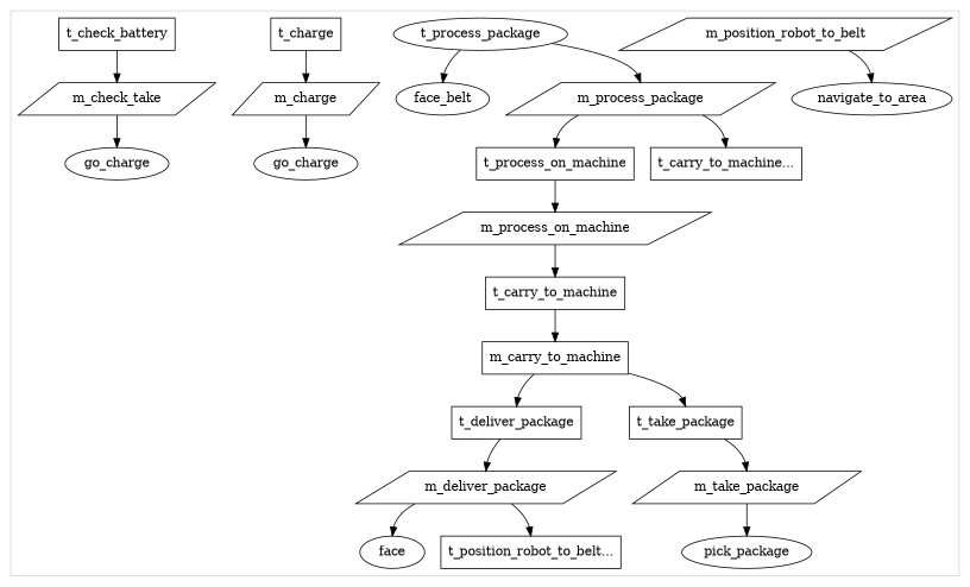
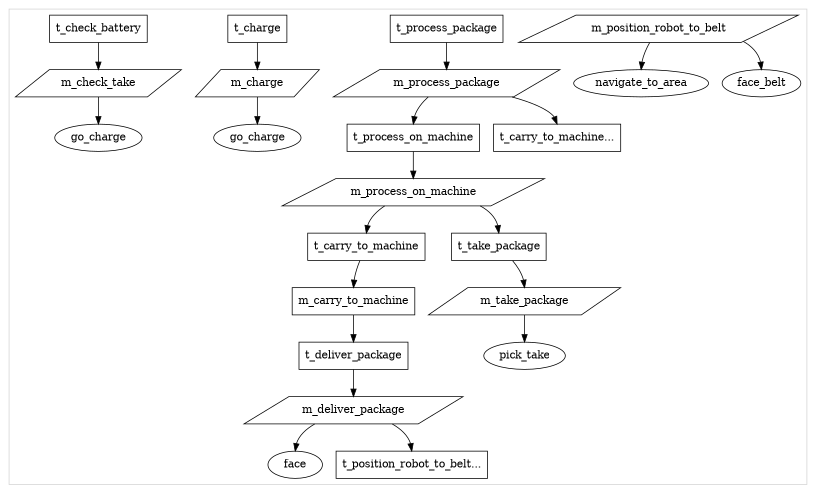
  digraph {
    ordering=out
    node [fixedsize=false shape=rect]
    edge [headport=n]
-   pick_package [height=.5 shape=ellipse width=1]
+   pick_package [height=.5 shape=ellipse width=1 label=pick_take]
    n2 [height=.5 label=face shape=ellipse width=1]
    navigate_to_area [height=.5 shape=ellipse width=1]
    go_charge [height=.5 shape=ellipse width=1]
    n5 [height=.5 label=go_charge shape=ellipse width=1]
    face_belt [height=.5 shape=ellipse width=1]
    m_process_package [height=.5 shape=parallelogram width=1]
    m_process_on_machine [height=.5 shape=parallelogram width=1]
    m_position_robot_to_belt [height=.5 shape=parallelogram width=1]
    m_carry_to_machine [height=.5 shape=box width=1]
    m_take_package [height=.5 shape=parallelogram width=1]
    m_charge [height=.5 shape=parallelogram width=1]
    n13 [height=.5 label=m_check_take shape=parallelogram width=1]
    m_deliver_package [height=.5 shape=parallelogram width=1]
-   t_process_package [height=.5 shape=ellipse width=1]
+   t_process_package [height=.5 width=1]
    t_process_on_machine [height=.5 width=1]
    n17 [height=.5 label="t_position_robot_to_belt..." width=1]
    t_carry_to_machine [height=.5 width=1]
    n19 [height=.5 label="t_carry_to_machine..." width=1]
    t_deliver_package [height=.5 width=1]
    t_take_package [height=.5 width=1]
    t_charge [height=.5 width=1]
    t_check_battery [height=.5 width=1]
    subgraph cluster_1 {
      color=lightgray
      subgraph sub_2 {
        color=lightgray
        pick_package
        n2
        navigate_to_area
        go_charge
        n5
        face_belt
      }
      subgraph sub_3 {
        color=lightgray
        m_process_package
        m_process_on_machine
        m_position_robot_to_belt
        m_carry_to_machine
        m_take_package
        m_charge
        n13
        m_deliver_package
      }
      subgraph sub_4 {
        color=lightgray
        t_process_package
        t_process_on_machine
        n17
        t_carry_to_machine
        n19
        t_deliver_package
        t_take_package
        t_charge
        t_check_battery
      }
      subgraph sub_5 {
        color=lightgray
      }
    }
    m_process_package -> t_process_on_machine
    m_process_package -> n19
    m_process_on_machine -> t_carry_to_machine
    m_position_robot_to_belt -> navigate_to_area
-   t_process_package -> face_belt
+   m_position_robot_to_belt -> face_belt
    m_carry_to_machine -> t_deliver_package
-   m_carry_to_machine -> t_take_package
+   m_process_on_machine -> t_take_package
    m_take_package -> pick_package
    m_charge -> go_charge
    n13 -> n5
    m_deliver_package -> n2
    m_deliver_package -> n17
    t_process_package -> m_process_package
    t_process_on_machine -> m_process_on_machine
    t_carry_to_machine -> m_carry_to_machine
    t_deliver_package -> m_deliver_package
    t_take_package -> m_take_package
    t_charge -> m_charge
    t_check_battery -> n13
  }
